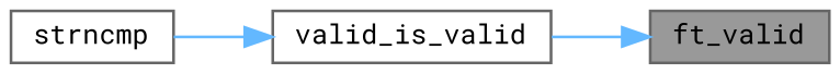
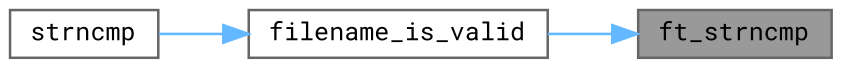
  digraph {
    fontname="Roboto Mono"
    rankdir=RL
    node [color=grey40 fillcolor=white fontname="Roboto Mono" fontsize=10 shape=box style=filled]
    edge [color=steelblue1 dir=back fontname="Roboto Mono" fontsize=10 labelfontname=Helvetica labelfontsize=10 style=solid]
-   n1 [color=gray40 fillcolor=grey60 fontcolor=black height=0.2 label=ft_valid width=0.4]
-   n2 [height=0.2 label=valid_is_valid width=0.4]
+   n1 [color=gray40 fillcolor=grey60 fontcolor=black height=0.2 label=ft_strncmp width=0.4]
+   n2 [height=0.2 label=filename_is_valid width=0.4]
    n3 [height=0.2 label=strncmp width=0.4]
    n1 -> n2
    n2 -> n3
  }
